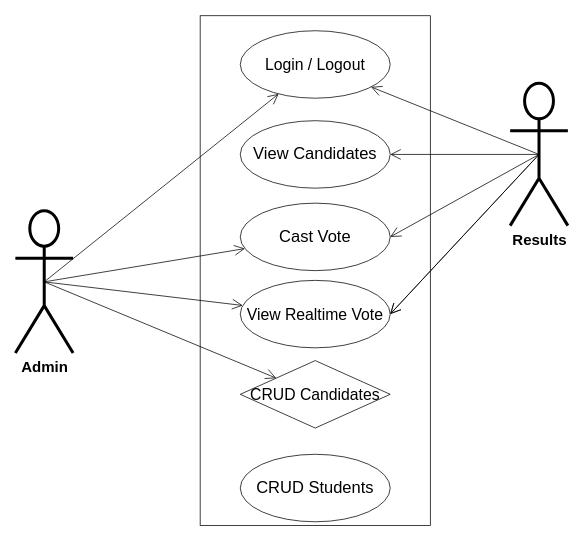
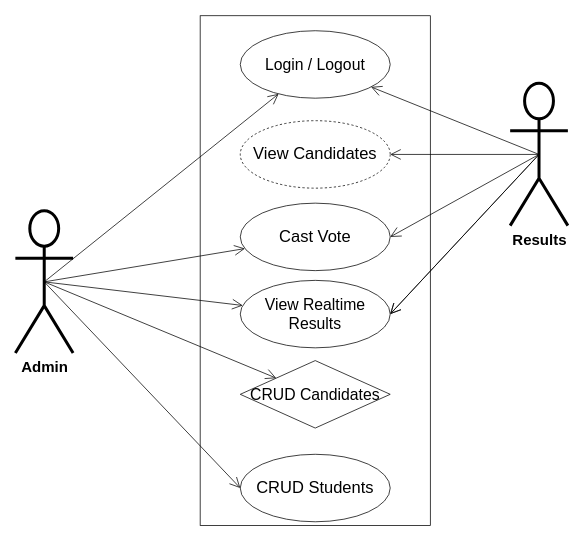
  <mxCell id="0" />
  <mxCell id="1" parent="0" />
  <mxCell id="2" value="" style="rounded=0;whiteSpace=wrap;html=1;" parent="1" vertex="1"><mxGeometry x="266.5" y="20" width="307" height="680" as="geometry" /></mxCell>
  <mxCell id="3" value="&lt;font size=&quot;1&quot;&gt;&lt;b style=&quot;font-size: 20px&quot;&gt;Admin&lt;/b&gt;&lt;/font&gt;" style="shape=umlActor;verticalLabelPosition=bottom;verticalAlign=top;html=1;strokeWidth=4;" parent="1" vertex="1"><mxGeometry x="20" y="280" width="77" height="190" as="geometry" /></mxCell>
  <mxCell id="4" value="&lt;font style=&quot;font-size: 21px&quot;&gt;Login / Logout&lt;/font&gt;" style="ellipse;whiteSpace=wrap;html=1;" parent="1" vertex="1"><mxGeometry x="320" y="40" width="200" height="90" as="geometry" /></mxCell>
  <mxCell id="5" value="&lt;span style=&quot;font-size: 20px&quot;&gt;&lt;b&gt;Results&lt;/b&gt;&lt;/span&gt;" style="shape=umlActor;verticalLabelPosition=bottom;verticalAlign=top;html=1;strokeWidth=4;" parent="1" vertex="1"><mxGeometry x="680" y="110" width="77" height="190" as="geometry" /></mxCell>
- <mxCell id="6" value="&lt;font style=&quot;font-size: 21px&quot;&gt;View Realtime Vote&lt;/font&gt;" style="ellipse;whiteSpace=wrap;html=1;" parent="1" vertex="1"><mxGeometry x="320" y="373" width="200" height="90" as="geometry" /></mxCell>
- <mxCell id="7" value="&lt;span style=&quot;font-size: 22px&quot;&gt;View Candidates&lt;/span&gt;" style="ellipse;whiteSpace=wrap;html=1;" parent="1" vertex="1"><mxGeometry x="320" y="160" width="200" height="90" as="geometry" /></mxCell>
+ <mxCell id="6" value="&lt;font style=&quot;font-size: 21px&quot;&gt;View Realtime Results&lt;/font&gt;" style="ellipse;whiteSpace=wrap;html=1;" parent="1" vertex="1"><mxGeometry x="320" y="373" width="200" height="90" as="geometry" /></mxCell>
+ <mxCell id="7" value="&lt;span style=&quot;font-size: 22px&quot;&gt;View Candidates&lt;/span&gt;" style="ellipse;whiteSpace=wrap;html=1;dashed=1;" parent="1" vertex="1"><mxGeometry x="320" y="160" width="200" height="90" as="geometry" /></mxCell>
  <mxCell id="8" value="&lt;span style=&quot;font-size: 21px&quot;&gt;CRUD Candidates&lt;/span&gt;" style="rhombus;whiteSpace=wrap;html=1;" parent="1" vertex="1"><mxGeometry x="320" y="480" width="200" height="90" as="geometry" /></mxCell>
  <mxCell id="9" value="" style="endArrow=open;endFill=1;endSize=12;html=1;exitX=0.5;exitY=0.5;exitDx=0;exitDy=0;exitPerimeter=0;" parent="1" source="3" target="4" edge="1"><mxGeometry width="160" relative="1" as="geometry"><mxPoint x="310" y="400" as="sourcePoint" /><mxPoint x="470" y="400" as="targetPoint" /></mxGeometry></mxCell>
  <mxCell id="10" value="" style="endArrow=open;endFill=1;endSize=12;html=1;exitX=0.5;exitY=0.5;exitDx=0;exitDy=0;exitPerimeter=0;" parent="1" source="3" target="6" edge="1"><mxGeometry width="160" relative="1" as="geometry"><mxPoint x="51.5" y="365" as="sourcePoint" /><mxPoint x="373.712" y="152.194" as="targetPoint" /></mxGeometry></mxCell>
  <mxCell id="11" value="" style="endArrow=open;endFill=1;endSize=12;html=1;exitX=0.5;exitY=0.5;exitDx=0;exitDy=0;exitPerimeter=0;" parent="1" source="3" target="16" edge="1"><mxGeometry width="160" relative="1" as="geometry"><mxPoint x="40" y="360" as="sourcePoint" /><mxPoint x="330.043" y="366.315" as="targetPoint" /></mxGeometry></mxCell>
  <mxCell id="12" value="" style="endArrow=open;endFill=1;endSize=12;html=1;exitX=0.5;exitY=0.5;exitDx=0;exitDy=0;exitPerimeter=0;" parent="1" source="5" target="4" edge="1"><mxGeometry width="160" relative="1" as="geometry"><mxPoint x="51.5" y="365" as="sourcePoint" /><mxPoint x="330" y="615" as="targetPoint" /></mxGeometry></mxCell>
  <mxCell id="13" value="" style="endArrow=open;endFill=1;endSize=12;html=1;exitX=0.5;exitY=0.5;exitDx=0;exitDy=0;exitPerimeter=0;entryX=1;entryY=0.5;entryDx=0;entryDy=0;" parent="1" source="5" target="7" edge="1"><mxGeometry width="160" relative="1" as="geometry"><mxPoint x="700" y="390" as="sourcePoint" /><mxPoint x="482.425" y="153.321" as="targetPoint" /></mxGeometry></mxCell>
  <mxCell id="14" value="&lt;font style=&quot;font-size: 22px&quot;&gt;CRUD Students&lt;/font&gt;" style="ellipse;whiteSpace=wrap;html=1;" parent="1" vertex="1"><mxGeometry x="320" y="605" width="200" height="90" as="geometry" /></mxCell>
+ <mxCell id="15" value="" style="endArrow=open;endFill=1;endSize=12;html=1;exitX=0.5;exitY=0.5;exitDx=0;exitDy=0;exitPerimeter=0;entryX=0;entryY=0.5;entryDx=0;entryDy=0;" parent="1" source="3" target="14" edge="1"><mxGeometry width="160" relative="1" as="geometry"><mxPoint x="50" y="370" as="sourcePoint" /><mxPoint x="330.031" y="366.127" as="targetPoint" /></mxGeometry></mxCell>
  <mxCell id="16" value="&lt;span style=&quot;font-size: 22px&quot;&gt;Cast Vote&lt;/span&gt;" style="ellipse;whiteSpace=wrap;html=1;" parent="1" vertex="1"><mxGeometry x="320" y="270" width="200" height="90" as="geometry" /></mxCell>
  <mxCell id="17" value="" style="endArrow=open;endFill=1;endSize=12;html=1;entryX=1;entryY=0.5;entryDx=0;entryDy=0;exitX=0.5;exitY=0.5;exitDx=0;exitDy=0;exitPerimeter=0;" parent="1" source="5" target="16" edge="1"><mxGeometry width="160" relative="1" as="geometry"><mxPoint x="868.5" y="615" as="sourcePoint" /><mxPoint x="520" y="319.96" as="targetPoint" /></mxGeometry></mxCell>
  <mxCell id="18" value="" style="endArrow=open;endFill=1;endSize=12;html=1;entryX=1;entryY=0.5;entryDx=0;entryDy=0;exitX=0.5;exitY=0.5;exitDx=0;exitDy=0;exitPerimeter=0;" parent="1" source="5" target="6" edge="1"><mxGeometry width="160" relative="1" as="geometry"><mxPoint x="868.5" y="615" as="sourcePoint" /><mxPoint x="480" y="130.01" as="targetPoint" /></mxGeometry></mxCell>
  <mxCell id="19" value="" style="endArrow=open;endFill=1;endSize=12;html=1;exitX=0.5;exitY=0.5;exitDx=0;exitDy=0;exitPerimeter=0;" parent="1" source="3" target="8" edge="1"><mxGeometry width="160" relative="1" as="geometry"><mxPoint x="868.5" y="615" as="sourcePoint" /><mxPoint x="530" y="428" as="targetPoint" /></mxGeometry></mxCell>
  <mxCell id="20" value="" style="endArrow=open;endFill=1;endSize=12;html=1;entryX=1;entryY=0.5;entryDx=0;entryDy=0;exitX=0.5;exitY=0.5;exitDx=0;exitDy=0;exitPerimeter=0;" parent="1" source="5" target="6" edge="1"><mxGeometry width="160" relative="1" as="geometry"><mxPoint x="928.5" y="545" as="sourcePoint" /><mxPoint x="530" y="428" as="targetPoint" /></mxGeometry></mxCell>
